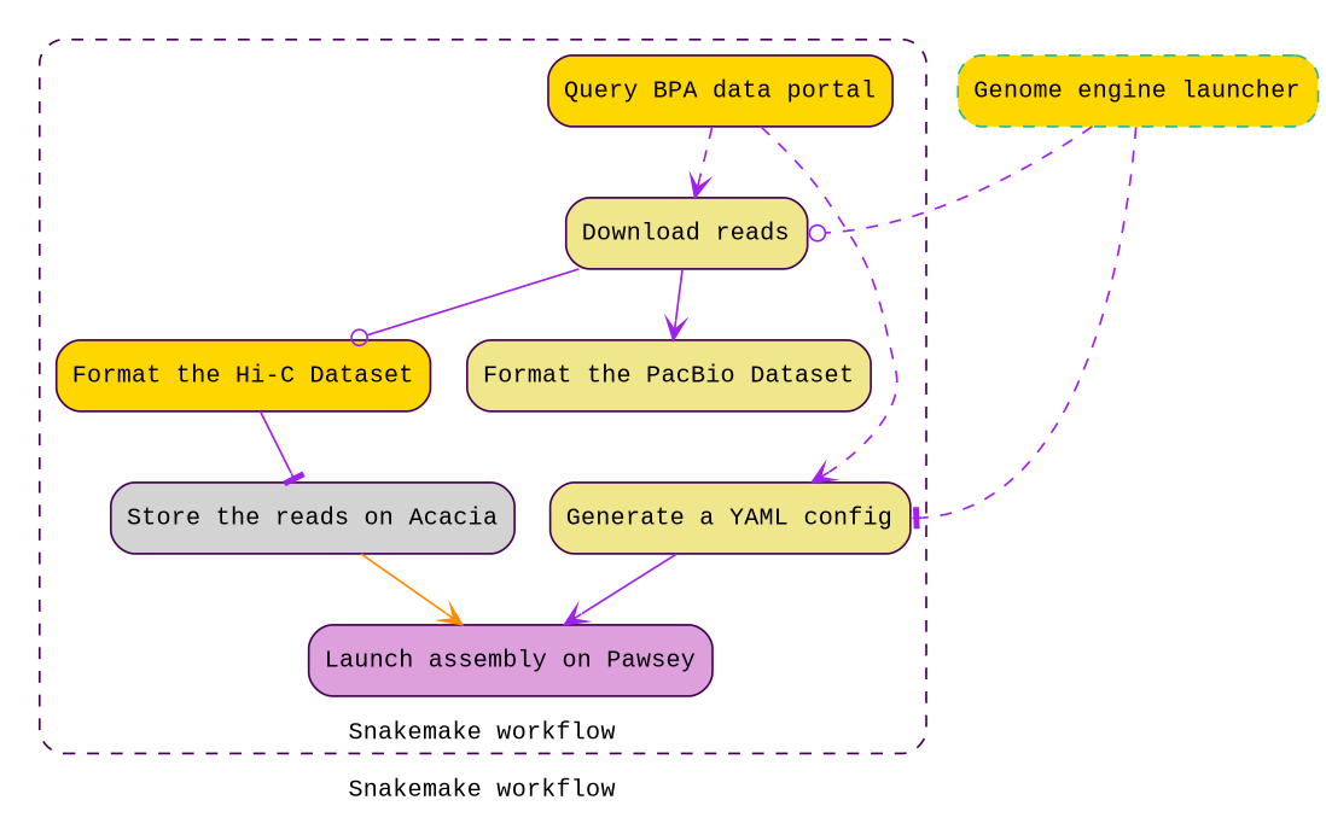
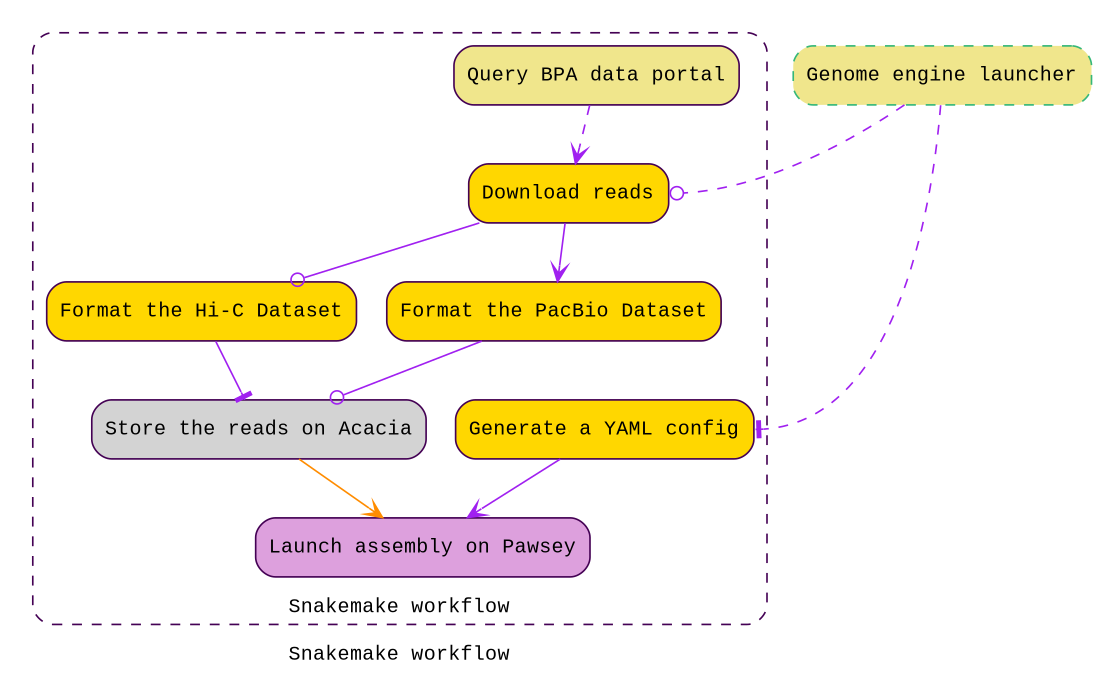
  digraph {
    compound=true
    fontname="Liberation Mono"
    fontsize=12
    splines=true
    node [color="#440154" fillcolor=khaki fontname="Liberation Mono" fontsize=12 shape=solid style="rounded,filled"]
    edge [arrowhead=vee color=purple fontname="Liberation Mono" fontsize=10]
-   n1 [fillcolor=gold label="Query BPA data portal"]
-   n2 [label="Download reads"]
+   n1 [label="Query BPA data portal"]
+   n2 [fillcolor=gold label="Download reads"]
    n3 [fillcolor=gold label="Format the Hi-C Dataset"]
-   n4 [label="Format the PacBio Dataset"]
+   n4 [fillcolor=gold label="Format the PacBio Dataset"]
    n5 [fillcolor=lightgrey label="Store the reads on Acacia"]
-   n6 [label="Generate a YAML config"]
+   n6 [fillcolor=gold label="Generate a YAML config"]
    n7 [fillcolor=plum label="Launch assembly on Pawsey"]
-   n8 [color="#35b779" fillcolor=gold label="Genome engine launcher" style="dashed,rounded,filled"]
+   n8 [color="#35b779" label="Genome engine launcher" style="dashed,rounded,filled"]
    subgraph cluster_1 {
      color=none
      label="Snakemake workflow"
      labelloc=b
      style=solid
      subgraph cluster_2 {
        color="#440154"
        label="Snakemake workflow"
        labelloc=b
        style="dashed,rounded"
        n1
        n2
        n3
        n4
        n5
        n6
        n7
      }
    }
    n1 -> n2 [style=dashed]
-   n1 -> n6 [style=dashed]
    n2 -> n3 [arrowhead=odot]
    n2 -> n4
    n3 -> n5 [arrowhead=tee]
+   n4 -> n5 [arrowhead=odot]
    n5 -> n7 [color=darkorange]
    n6 -> n7
    n8 -> n2 [arrowhead=odot headport=e style=dashed]
    n8 -> n6 [arrowhead=tee headport=e style=dashed]
  }
